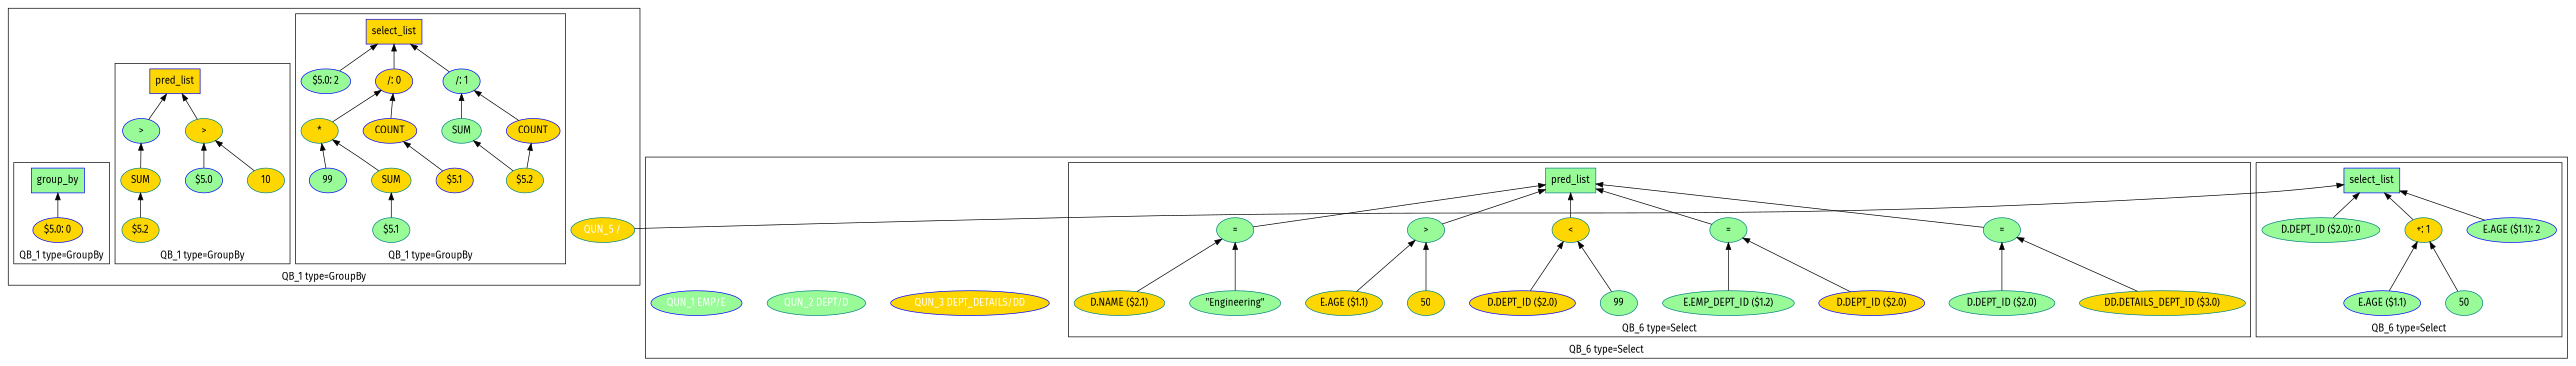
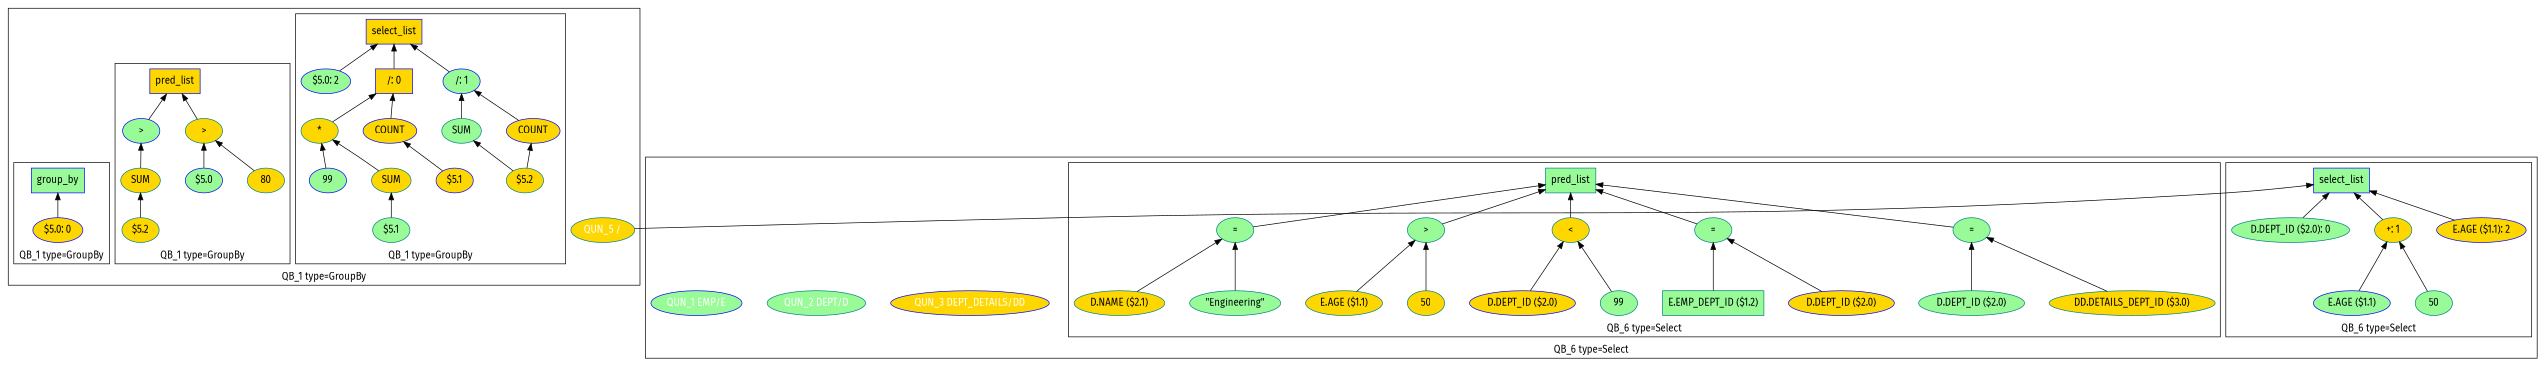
  digraph {
    fontname="Fira Sans"
    nodesep=0.5
    ordering=in
    rankdir=BT
    node [color=teal fillcolor=gold fontname="Fira Sans" style=filled]
    edge [fontname="Fira Sans"]
    n1 [color=blue label=select_list shape=box]
-   n2 [color=blue label="/: 0"]
+   n2 [color=blue label="/: 0" shape=box]
    n3 [label="*"]
    n4 [label=SUM]
    n5 [fillcolor=palegreen label="$5.1"]
    n6 [color=blue fillcolor=palegreen label=99]
    n7 [color=blue label=COUNT]
    n8 [color=blue label="$5.1"]
    n9 [color=blue fillcolor=palegreen label="/: 1"]
    n10 [fillcolor=palegreen label=SUM]
    n11 [label="$5.2"]
    n12 [color=blue label=COUNT]
    n13 [color=blue fillcolor=palegreen label="$5.0: 2"]
    n14 [color=blue fillcolor=palegreen label=">"]
    n15 [color=blue label=pred_list shape=box]
    n16 [label=SUM]
    n17 [label="$5.2"]
    n18 [label=">"]
    n19 [color=blue fillcolor=palegreen label="$5.0"]
-   n20 [label=10]
+   n20 [label=80]
    n21 [color=blue fillcolor=palegreen label=group_by shape=box]
    n22 [color=blue label="$5.0: 0"]
    n23 [fontcolor=white label="QUN_5 /"]
    n24 [color=blue fillcolor=palegreen label=select_list shape=box]
    n25 [fillcolor=palegreen label="D.DEPT_ID ($2.0): 0"]
    n26 [label="+: 1"]
    n27 [color=blue fillcolor=palegreen label="E.AGE ($1.1)"]
    n28 [fillcolor=palegreen label=50]
-   n29 [color=blue fillcolor=palegreen label="E.AGE ($1.1): 2"]
+   n29 [color=blue label="E.AGE ($1.1): 2"]
    n30 [fillcolor=palegreen label=">"]
    n31 [fillcolor=palegreen label=pred_list shape=box]
    n32 [label="E.AGE ($1.1)"]
    n33 [label=50]
    n34 [label="<"]
    n35 [color=blue label="D.DEPT_ID ($2.0)"]
    n36 [fillcolor=palegreen label=99]
    n37 [fillcolor=palegreen label="="]
-   n38 [fillcolor=palegreen label="E.EMP_DEPT_ID ($1.2)"]
+   n38 [fillcolor=palegreen label="E.EMP_DEPT_ID ($1.2)" shape=box]
    n39 [color=blue label="D.DEPT_ID ($2.0)"]
    n40 [fillcolor=palegreen label="="]
    n41 [fillcolor=palegreen label="D.DEPT_ID ($2.0)"]
    n42 [label="DD.DETAILS_DEPT_ID ($3.0)"]
    n43 [fillcolor=palegreen label="="]
    n44 [label="D.NAME ($2.1)"]
    n45 [fillcolor=palegreen label="\"Engineering\""]
    n46 [color=blue fontcolor=white label="QUN_3 DEPT_DETAILS/DD"]
    n47 [fillcolor=palegreen fontcolor=white label="QUN_2 DEPT/D"]
    n48 [color=blue fillcolor=palegreen fontcolor=white label="QUN_1 EMP/E"]
    subgraph cluster_1 {
      label="QB_1 type=GroupBy"
      n23
      subgraph cluster_2 {
        label="QB_1 type=GroupBy"
        n1
        n2
        n3
        n4
        n5
        n6
        n7
        n8
        n9
        n10
        n11
        n12
        n13
      }
      subgraph cluster_3 {
        label="QB_1 type=GroupBy"
        n14
        n15
        n16
        n17
        n18
        n19
        n20
      }
      subgraph cluster_4 {
        label="QB_1 type=GroupBy"
        n21
        n22
      }
    }
    subgraph cluster_5 {
      label="QB_6 type=Select"
      n46
      n47
      n48
      subgraph cluster_6 {
        label="QB_6 type=Select"
        n24
        n25
        n26
        n27
        n28
        n29
      }
      subgraph cluster_7 {
        label="QB_6 type=Select"
        n30
        n31
        n32
        n33
        n34
        n35
        n36
        n37
        n38
        n39
        n40
        n41
        n42
        n43
        n44
        n45
      }
    }
    n2 -> n1
    n3 -> n2
    n4 -> n3
    n5 -> n4
    n6 -> n3
    n7 -> n2
    n8 -> n7
    n9 -> n1
    n10 -> n9
    n11 -> n10
    n11 -> n12
    n12 -> n9
    n13 -> n1
    n14 -> n15
    n16 -> n14
    n17 -> n16
    n18 -> n15
    n19 -> n18
    n20 -> n18
    n22 -> n21
    n23 -> n24
    n25 -> n24
    n26 -> n24
    n27 -> n26
    n28 -> n26
    n29 -> n24
    n30 -> n31
    n32 -> n30
    n33 -> n30
    n34 -> n31
    n35 -> n34
    n36 -> n34
    n37 -> n31
    n38 -> n37
    n39 -> n37
    n40 -> n31
    n41 -> n40
    n42 -> n40
    n43 -> n31
    n44 -> n43
    n45 -> n43
  }
